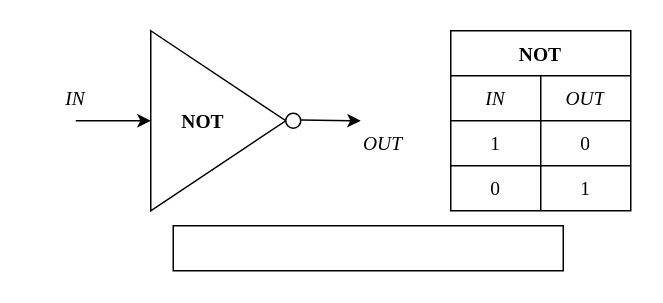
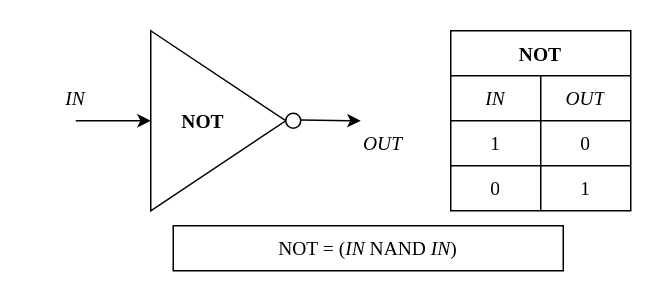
  <mxCell id="0" />
  <mxCell id="1" parent="0" />
  <mxCell id="2" value="" style="rounded=0;whiteSpace=wrap;html=1;labelBorderColor=none;fontFamily=JetBrains Mono;fontSize=13;" vertex="1" parent="1"><mxGeometry x="115" y="150" width="260" height="30" as="geometry" /></mxCell>
  <mxCell id="3" value="NOT" style="shape=table;startSize=30;container=1;collapsible=0;childLayout=tableLayout;fontStyle=1;align=center;fontSize=13;fontFamily=JetBrains Mono;" vertex="1" parent="1"><mxGeometry x="300" y="20" width="120" height="120" as="geometry" /></mxCell>
  <mxCell id="4" value="" style="shape=tableRow;horizontal=0;startSize=0;swimlaneHead=0;swimlaneBody=0;top=0;left=0;bottom=0;right=0;collapsible=0;dropTarget=0;fillColor=none;points=[[0,0.5],[1,0.5]];portConstraint=eastwest;fontSize=13;" vertex="1" parent="3"><mxGeometry y="30" width="120" height="30" as="geometry" /></mxCell>
  <mxCell id="5" value="IN" style="shape=partialRectangle;html=1;whiteSpace=wrap;connectable=0;fillColor=none;top=0;left=0;bottom=0;right=0;overflow=hidden;fontSize=13;fontFamily=JetBrains Mono;fontStyle=2" vertex="1" parent="4"><mxGeometry width="60" height="30" as="geometry"><mxRectangle width="60" height="30" as="alternateBounds" /></mxGeometry></mxCell>
  <mxCell id="6" value="OUT" style="shape=partialRectangle;html=1;whiteSpace=wrap;connectable=0;fillColor=none;top=0;left=0;bottom=0;right=0;overflow=hidden;fontSize=13;fontFamily=JetBrains Mono;fontStyle=2" vertex="1" parent="4"><mxGeometry x="60" width="60" height="30" as="geometry"><mxRectangle width="60" height="30" as="alternateBounds" /></mxGeometry></mxCell>
  <mxCell id="7" value="" style="shape=tableRow;horizontal=0;startSize=0;swimlaneHead=0;swimlaneBody=0;top=0;left=0;bottom=0;right=0;collapsible=0;dropTarget=0;fillColor=none;points=[[0,0.5],[1,0.5]];portConstraint=eastwest;fontSize=13;" vertex="1" parent="3"><mxGeometry y="60" width="120" height="30" as="geometry" /></mxCell>
  <mxCell id="8" value="1" style="shape=partialRectangle;html=1;whiteSpace=wrap;connectable=0;fillColor=none;top=0;left=0;bottom=0;right=0;overflow=hidden;fontSize=13;fontFamily=JetBrains Mono;" vertex="1" parent="7"><mxGeometry width="60" height="30" as="geometry"><mxRectangle width="60" height="30" as="alternateBounds" /></mxGeometry></mxCell>
  <mxCell id="9" value="0" style="shape=partialRectangle;html=1;whiteSpace=wrap;connectable=0;fillColor=none;top=0;left=0;bottom=0;right=0;overflow=hidden;fontSize=13;fontFamily=JetBrains Mono;" vertex="1" parent="7"><mxGeometry x="60" width="60" height="30" as="geometry"><mxRectangle width="60" height="30" as="alternateBounds" /></mxGeometry></mxCell>
  <mxCell id="10" value="" style="shape=tableRow;horizontal=0;startSize=0;swimlaneHead=0;swimlaneBody=0;top=0;left=0;bottom=0;right=0;collapsible=0;dropTarget=0;fillColor=none;points=[[0,0.5],[1,0.5]];portConstraint=eastwest;fontSize=13;" vertex="1" parent="3"><mxGeometry y="90" width="120" height="30" as="geometry" /></mxCell>
  <mxCell id="11" value="0" style="shape=partialRectangle;html=1;whiteSpace=wrap;connectable=0;fillColor=none;top=0;left=0;bottom=0;right=0;overflow=hidden;fontSize=13;fontFamily=JetBrains Mono;" vertex="1" parent="10"><mxGeometry width="60" height="30" as="geometry"><mxRectangle width="60" height="30" as="alternateBounds" /></mxGeometry></mxCell>
  <mxCell id="12" value="1" style="shape=partialRectangle;html=1;whiteSpace=wrap;connectable=0;fillColor=none;top=0;left=0;bottom=0;right=0;overflow=hidden;fontSize=13;fontFamily=JetBrains Mono;" vertex="1" parent="10"><mxGeometry x="60" width="60" height="30" as="geometry"><mxRectangle width="60" height="30" as="alternateBounds" /></mxGeometry></mxCell>
  <mxCell id="13" value="" style="triangle;whiteSpace=wrap;html=1;fontFamily=JetBrains Mono;fontSize=13;" vertex="1" parent="1"><mxGeometry x="100" y="20" width="90" height="120" as="geometry" /></mxCell>
  <mxCell id="14" value="" style="ellipse;whiteSpace=wrap;html=1;aspect=fixed;fontFamily=JetBrains Mono;fontSize=13;" vertex="1" parent="1"><mxGeometry x="190" y="75" width="10" height="10" as="geometry" /></mxCell>
  <mxCell id="15" value="" style="endArrow=classic;html=1;rounded=0;fontFamily=JetBrains Mono;fontSize=13;entryX=0;entryY=0.5;entryDx=0;entryDy=0;" edge="1" parent="1" target="13"><mxGeometry width="50" height="50" relative="1" as="geometry"><mxPoint x="50" y="80" as="sourcePoint" /><mxPoint x="70" y="60" as="targetPoint" /></mxGeometry></mxCell>
  <mxCell id="16" value="" style="endArrow=classic;html=1;rounded=0;fontFamily=JetBrains Mono;fontSize=13;" edge="1" parent="1"><mxGeometry width="50" height="50" relative="1" as="geometry"><mxPoint x="200" y="79.5" as="sourcePoint" /><mxPoint x="240" y="80" as="targetPoint" /></mxGeometry></mxCell>
  <mxCell id="17" value="&lt;b&gt;NOT&lt;/b&gt;" style="text;html=1;strokeColor=none;fillColor=none;align=center;verticalAlign=middle;whiteSpace=wrap;rounded=0;fontFamily=JetBrains Mono;fontSize=13;" vertex="1" parent="1"><mxGeometry x="105" y="65" width="60" height="30" as="geometry" /></mxCell>
  <mxCell id="18" value="&lt;i&gt;IN&lt;/i&gt;" style="text;html=1;strokeColor=none;fillColor=none;align=center;verticalAlign=middle;whiteSpace=wrap;rounded=0;fontFamily=JetBrains Mono;fontSize=13;" vertex="1" parent="1"><mxGeometry x="20" y="50" width="60" height="30" as="geometry" /></mxCell>
  <mxCell id="19" value="&lt;i&gt;OUT&lt;/i&gt;" style="text;html=1;strokeColor=none;fillColor=none;align=center;verticalAlign=middle;whiteSpace=wrap;rounded=0;fontFamily=JetBrains Mono;fontSize=13;" vertex="1" parent="1"><mxGeometry x="225" y="80" width="60" height="30" as="geometry" /></mxCell>
+ <mxCell id="20" value="NOT = (&lt;i&gt;IN&lt;/i&gt; NAND &lt;i&gt;IN&lt;/i&gt;)" style="text;html=1;strokeColor=none;fillColor=none;align=center;verticalAlign=middle;whiteSpace=wrap;rounded=0;fontFamily=JetBrains Mono;fontSize=13;labelBorderColor=none;" vertex="1" parent="1"><mxGeometry x="120" y="150" width="250" height="30" as="geometry" /></mxCell>
